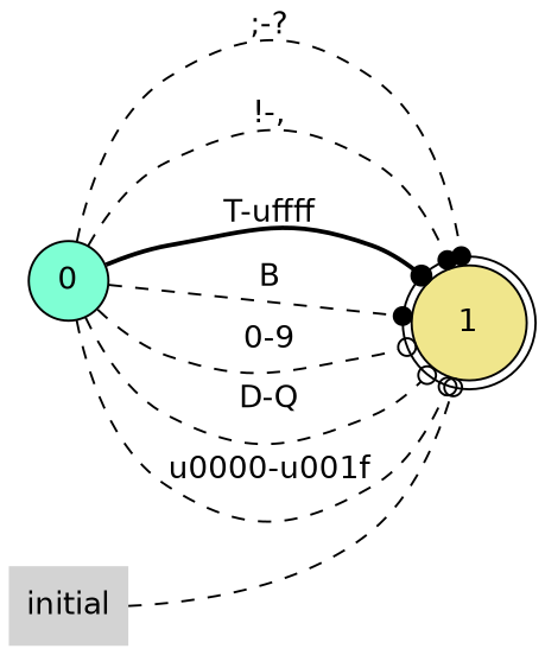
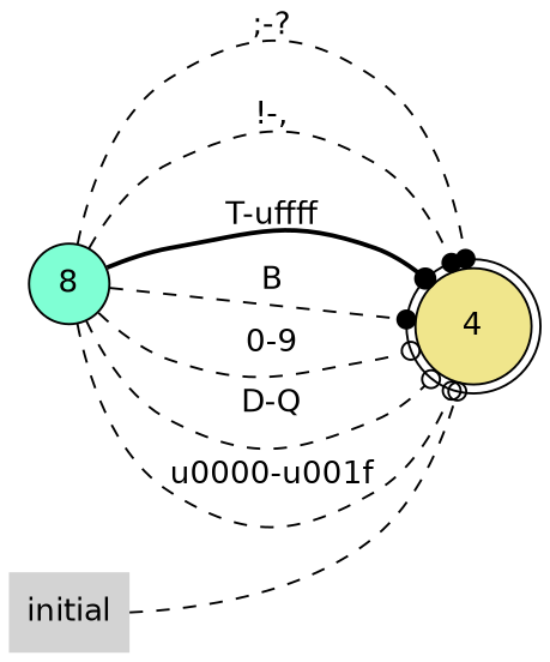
  digraph {
    fontname="DejaVu Sans"
    rankdir=LR
    node [fontname="DejaVu Sans" style=filled]
    edge [arrowhead=dot fontname="DejaVu Sans" style=dashed]
-   0 [fillcolor=aquamarine shape=circle]
-   1 [fillcolor=khaki shape=doublecircle]
+   0 [fillcolor=aquamarine shape=circle label=8]
+   1 [fillcolor=khaki shape=doublecircle label=4]
    initial [fillcolor=lightgrey shape=plaintext]
    0 -> 1 [label=";-?"]
    0 -> 1 [label="!-,"]
    0 -> 1 [label="T-\uffff" style=bold]
    0 -> 1 [label=B]
    0 -> 1 [arrowhead=odot label="0-9"]
    0 -> 1 [arrowhead=odot label="D-Q"]
    0 -> 1 [arrowhead=odot label="\u0000-\u001f"]
    initial -> 1 [arrowhead=odot]
  }
